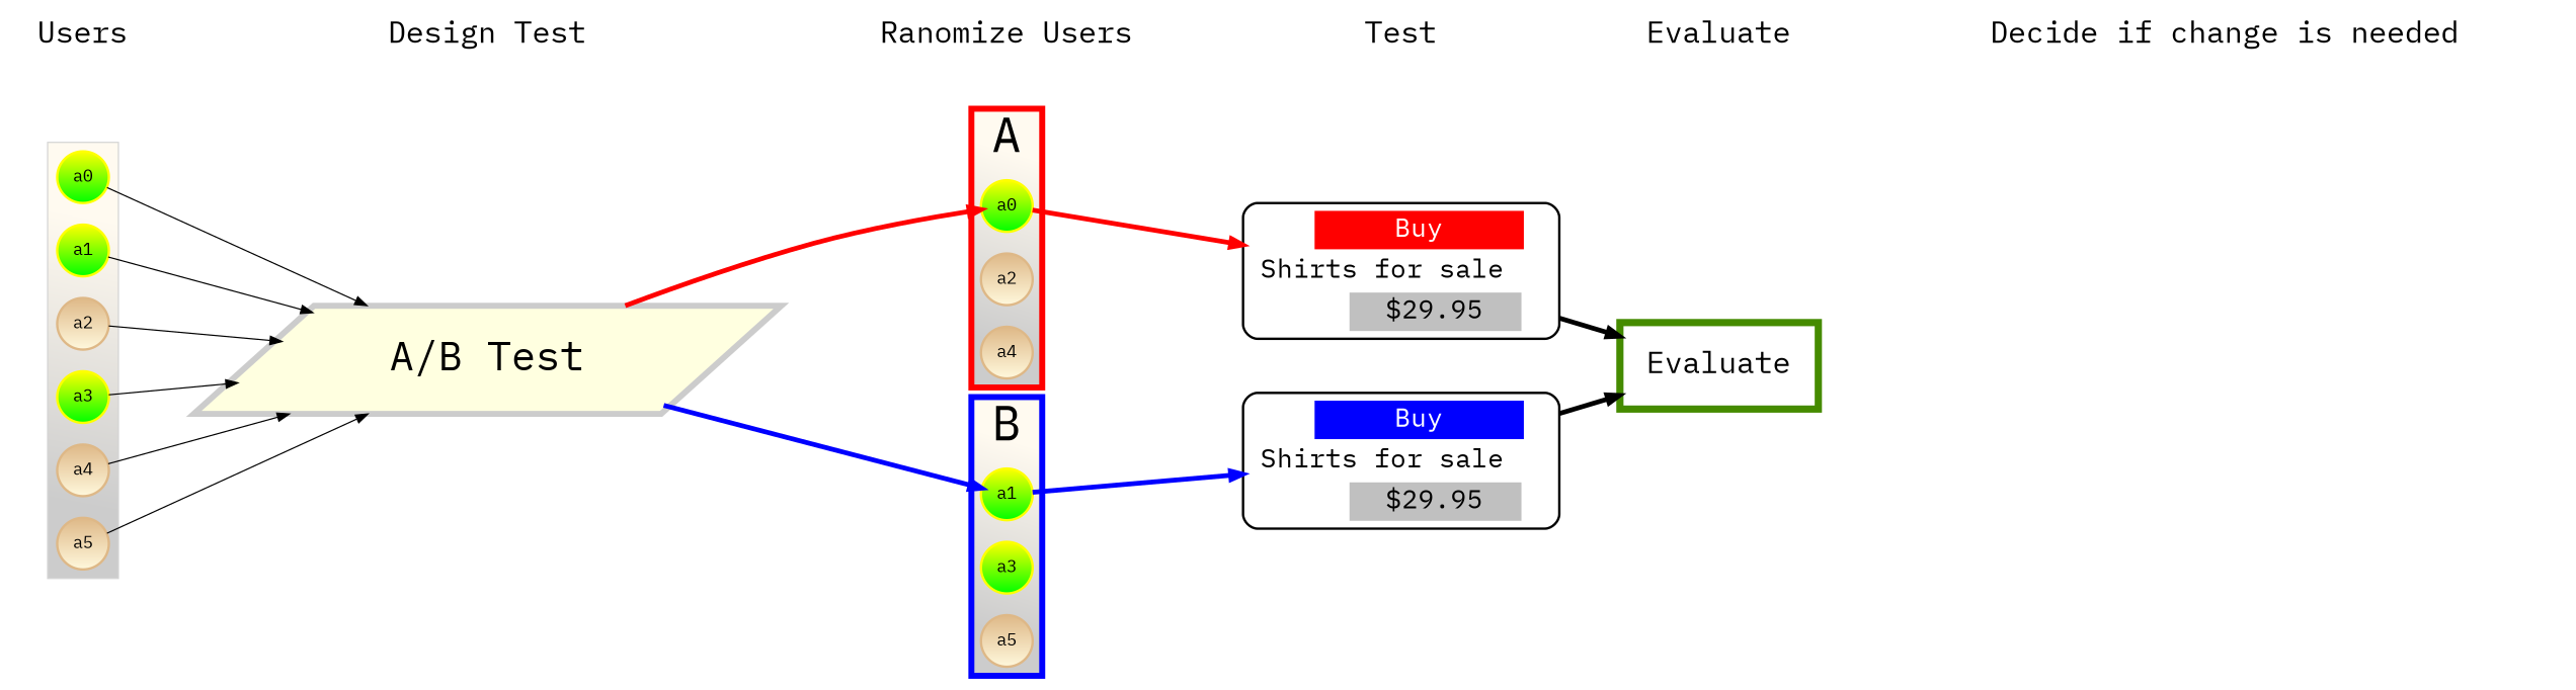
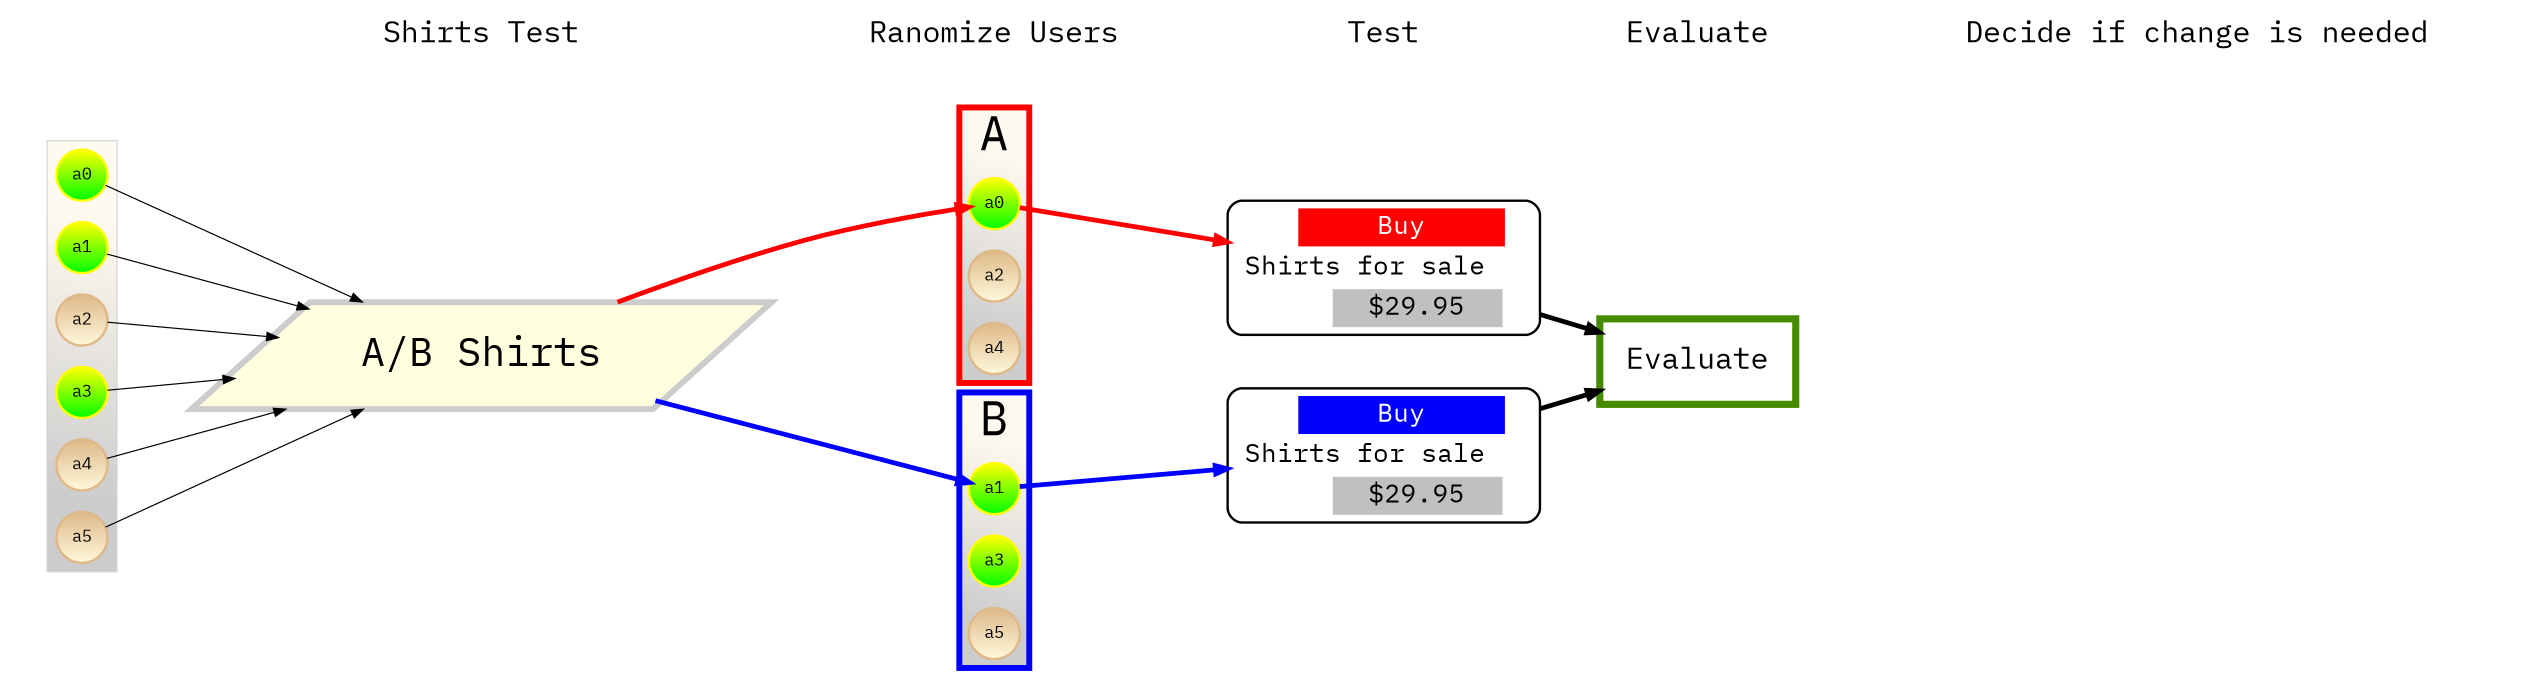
  digraph {
    compound=true
    fontname="IBM Plex Mono"
    fontsize=40
    labelloc=t
    rankdir=LR
    splines=true
    node [color="yellow:green" fontname="IBM Plex Mono" gradientangle=270 penwidth=2 shape=circle style=filled]
    edge [fontname="IBM Plex Mono"]
    a0 [fillcolor="yellow:green"]
    a1 [fillcolor="yellow:green"]
    a2 [color="burlywood:cornsilk" fillcolor="burlywood:cornsilk"]
    a3 [fillcolor="yellow:green"]
    a4 [color="burlywood:cornsilk" fillcolor="burlywood:cornsilk"]
    a5 [color="burlywood:cornsilk" fillcolor="burlywood:cornsilk"]
    n7 [fillcolor="yellow:green" label=a0]
    n8 [color="burlywood:cornsilk" fillcolor="burlywood:cornsilk" label=a2]
    n9 [color="burlywood:cornsilk" fillcolor="burlywood:cornsilk" label=a4]
    n10 [fillcolor="yellow:green" label=a1]
    n11 [fillcolor="yellow:green" label=a3]
    n12 [color="burlywood:cornsilk" fillcolor="burlywood:cornsilk" label=a5]
-   n13 [color=grey80 fillcolor=lightyellow fontsize=34 label="A/B Test" penwidth=5 shape=parallelogram gradientangle=""]
+   n13 [color=grey80 fillcolor=lightyellow fontsize=34 label="A/B Shirts" penwidth=5 shape=parallelogram gradientangle=""]
    n14 [fillcolor=white fontsize=22 label=<<table border="0" cellborder="0" cellpadding="4" bgcolor="white"><tr><td></td><td bgcolor="red" align="center" colspan="6"><font color="white">Buy</font></td><td></td><td></td></tr><tr><td colspan="6" align="left" port="r1" >Shirts for sale</td></tr><tr><td></td><td></td><td colspan="4" bgcolor="grey" align="right">$29.95  </td></tr></table>> shape=Mrecord color="" gradientangle=""]
    n15 [fillcolor=white fontsize=22 label=<<table border="0" cellborder="0" cellpadding="4" bgcolor="white"><tr><td></td><td bgcolor="blue" align="center" colspan="6"><font color="white">Buy</font></td><td></td><td></td></tr><tr><td colspan="6" align="left" port="r1">Shirts for sale</td></tr><tr><td></td><td></td><td colspan="4" bgcolor="grey" align="right">$29.95  </td></tr></table>> shape=Mrecord color="" gradientangle=""]
    n16 [color=chartreuse4 fillcolor=white fontsize=25 label=Evaluate margin=.3 penwidth=6 shape=box gradientangle=""]
-   Users [color=invis fontsize=25 gradientangle="" shape="" style=""]
-   "Design Test" [color=invis fontsize=25 gradientangle="" shape="" style=""]
+   "Design Test" [color=invis fontsize=25 label="Shirts Test" gradientangle="" shape="" style=""]
    "Ranomize Users" [color=invis fontsize=25 gradientangle="" shape="" style=""]
    Test [color=invis fontsize=25 gradientangle="" shape="" style=""]
    Evaluate [color=invis fontsize=25 gradientangle="" shape="" style=""]
    "Decide if change is needed" [color=invis fontsize=25 gradientangle="" shape="" style=""]
    subgraph cluster_1 {
      color=lightgrey
      fillcolor="grey80:floralwhite"
      gradientangle=40
      rankdir=TB
      shape=oval
      style=filled
      a0
      a1
      a2
      a3
      a4
      a5
    }
    subgraph cluster_2 {
      color=red
      fillcolor="grey80:floralwhite"
      gradientangle=40
      label=A
      penwidth=5
      rankdir=TB
      shape=oval
      style=filled
      n7
      n8
      n9
    }
    subgraph cluster_3 {
      color=blue
      fillcolor="grey80:floralwhite"
      gradientangle=40
      label=B
      penwidth=5
      rankdir=TB
      shape=oval
      style=filled
      n10
      n11
      n12
    }
    a0 -> n13
    a1 -> n13
    a2 -> n13
    a3 -> n13
    a4 -> n13
    a5 -> n13
    n7 -> n14 [color=red penwidth=4]
    n10 -> n15 [color=blue penwidth=4]
    n13 -> n7 [color=red penwidth=4]
    n13 -> n10 [color=blue penwidth=4]
    n14 -> n16 [penwidth=4]
    n15 -> n16 [penwidth=4]
-   Users -> "Design Test" [style=invis]
    "Design Test" -> "Ranomize Users" [style=invis]
    "Ranomize Users" -> Test [style=invis]
    Test -> Evaluate [style=invis]
    Evaluate -> "Decide if change is needed" [style=invis]
  }
